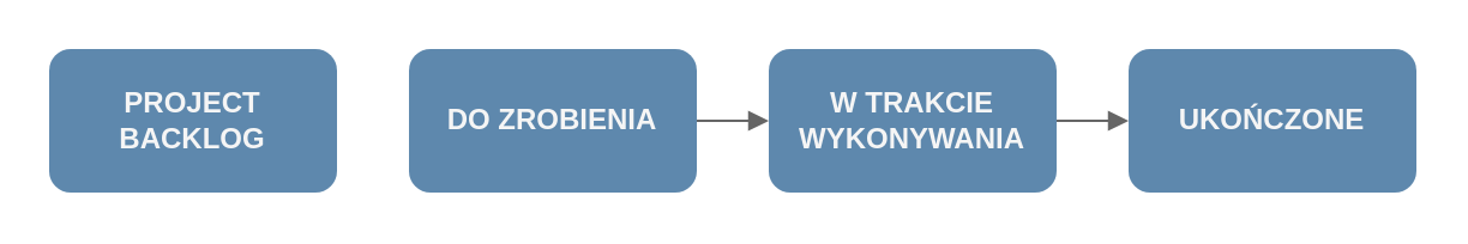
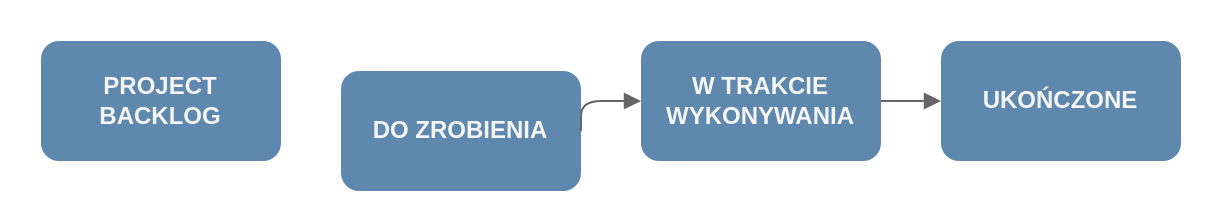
  <mxCell id="0" />
  <mxCell id="1" parent="0" />
  <mxCell id="2" value="&lt;b&gt;PROJECT BACKLOG&lt;/b&gt;" style="rounded=1;whiteSpace=wrap;html=1;strokeColor=none;fillColor=#5E88AD;glass=0;fontColor=#F5F5F5;" parent="1" vertex="1"><mxGeometry x="20" y="20" width="120" height="60" as="geometry" /></mxCell>
- <mxCell id="3" value="&lt;b&gt;DO ZROBIENIA&lt;/b&gt;" style="rounded=1;whiteSpace=wrap;html=1;strokeColor=none;fillColor=#5E88AD;glass=0;fontColor=#F5F5F5;" vertex="1" parent="1"><mxGeometry x="170" y="20" width="120" height="60" as="geometry" /></mxCell>
+ <mxCell id="3" value="&lt;b&gt;DO ZROBIENIA&lt;/b&gt;" style="rounded=1;whiteSpace=wrap;html=1;strokeColor=none;fillColor=#5E88AD;glass=0;fontColor=#F5F5F5;" vertex="1" parent="1"><mxGeometry x="170" y="35" width="120" height="60" as="geometry" /></mxCell>
  <mxCell id="4" value="&lt;b&gt;W TRAKCIE WYKONYWANIA&lt;/b&gt;" style="rounded=1;whiteSpace=wrap;html=1;strokeColor=none;fillColor=#5E88AD;glass=0;fontColor=#F5F5F5;" vertex="1" parent="1"><mxGeometry x="320" y="20" width="120" height="60" as="geometry" /></mxCell>
  <mxCell id="5" value="&lt;b&gt;UKOŃCZONE&lt;/b&gt;" style="rounded=1;whiteSpace=wrap;html=1;strokeColor=none;fillColor=#5E88AD;glass=0;fontColor=#F5F5F5;" vertex="1" parent="1"><mxGeometry x="470" y="20" width="120" height="60" as="geometry" /></mxCell>
  <mxCell id="6" style="edgeStyle=orthogonalEdgeStyle;rounded=1;orthogonalLoop=1;jettySize=auto;html=1;fontColor=#AEB87B;strokeColor=#666666;endArrow=block;endFill=1;exitX=1;exitY=0.5;exitDx=0;exitDy=0;entryX=0;entryY=0.5;entryDx=0;entryDy=0;" edge="1" parent="1" source="3" target="4"><mxGeometry relative="1" as="geometry"><mxPoint x="180" y="60" as="targetPoint" /><Array as="points"><mxPoint x="310" y="50" /><mxPoint x="310" y="50" /></Array><mxPoint x="150" y="60" as="sourcePoint" /></mxGeometry></mxCell>
  <mxCell id="7" style="edgeStyle=orthogonalEdgeStyle;rounded=1;orthogonalLoop=1;jettySize=auto;html=1;fontColor=#AEB87B;strokeColor=#666666;endArrow=block;endFill=1;exitX=1;exitY=0.5;exitDx=0;exitDy=0;entryX=0;entryY=0.5;entryDx=0;entryDy=0;" edge="1" parent="1" source="4" target="5"><mxGeometry relative="1" as="geometry"><mxPoint x="330" y="60" as="targetPoint" /><Array as="points"><mxPoint x="460" y="50" /><mxPoint x="460" y="50" /></Array><mxPoint x="300" y="60" as="sourcePoint" /></mxGeometry></mxCell>
